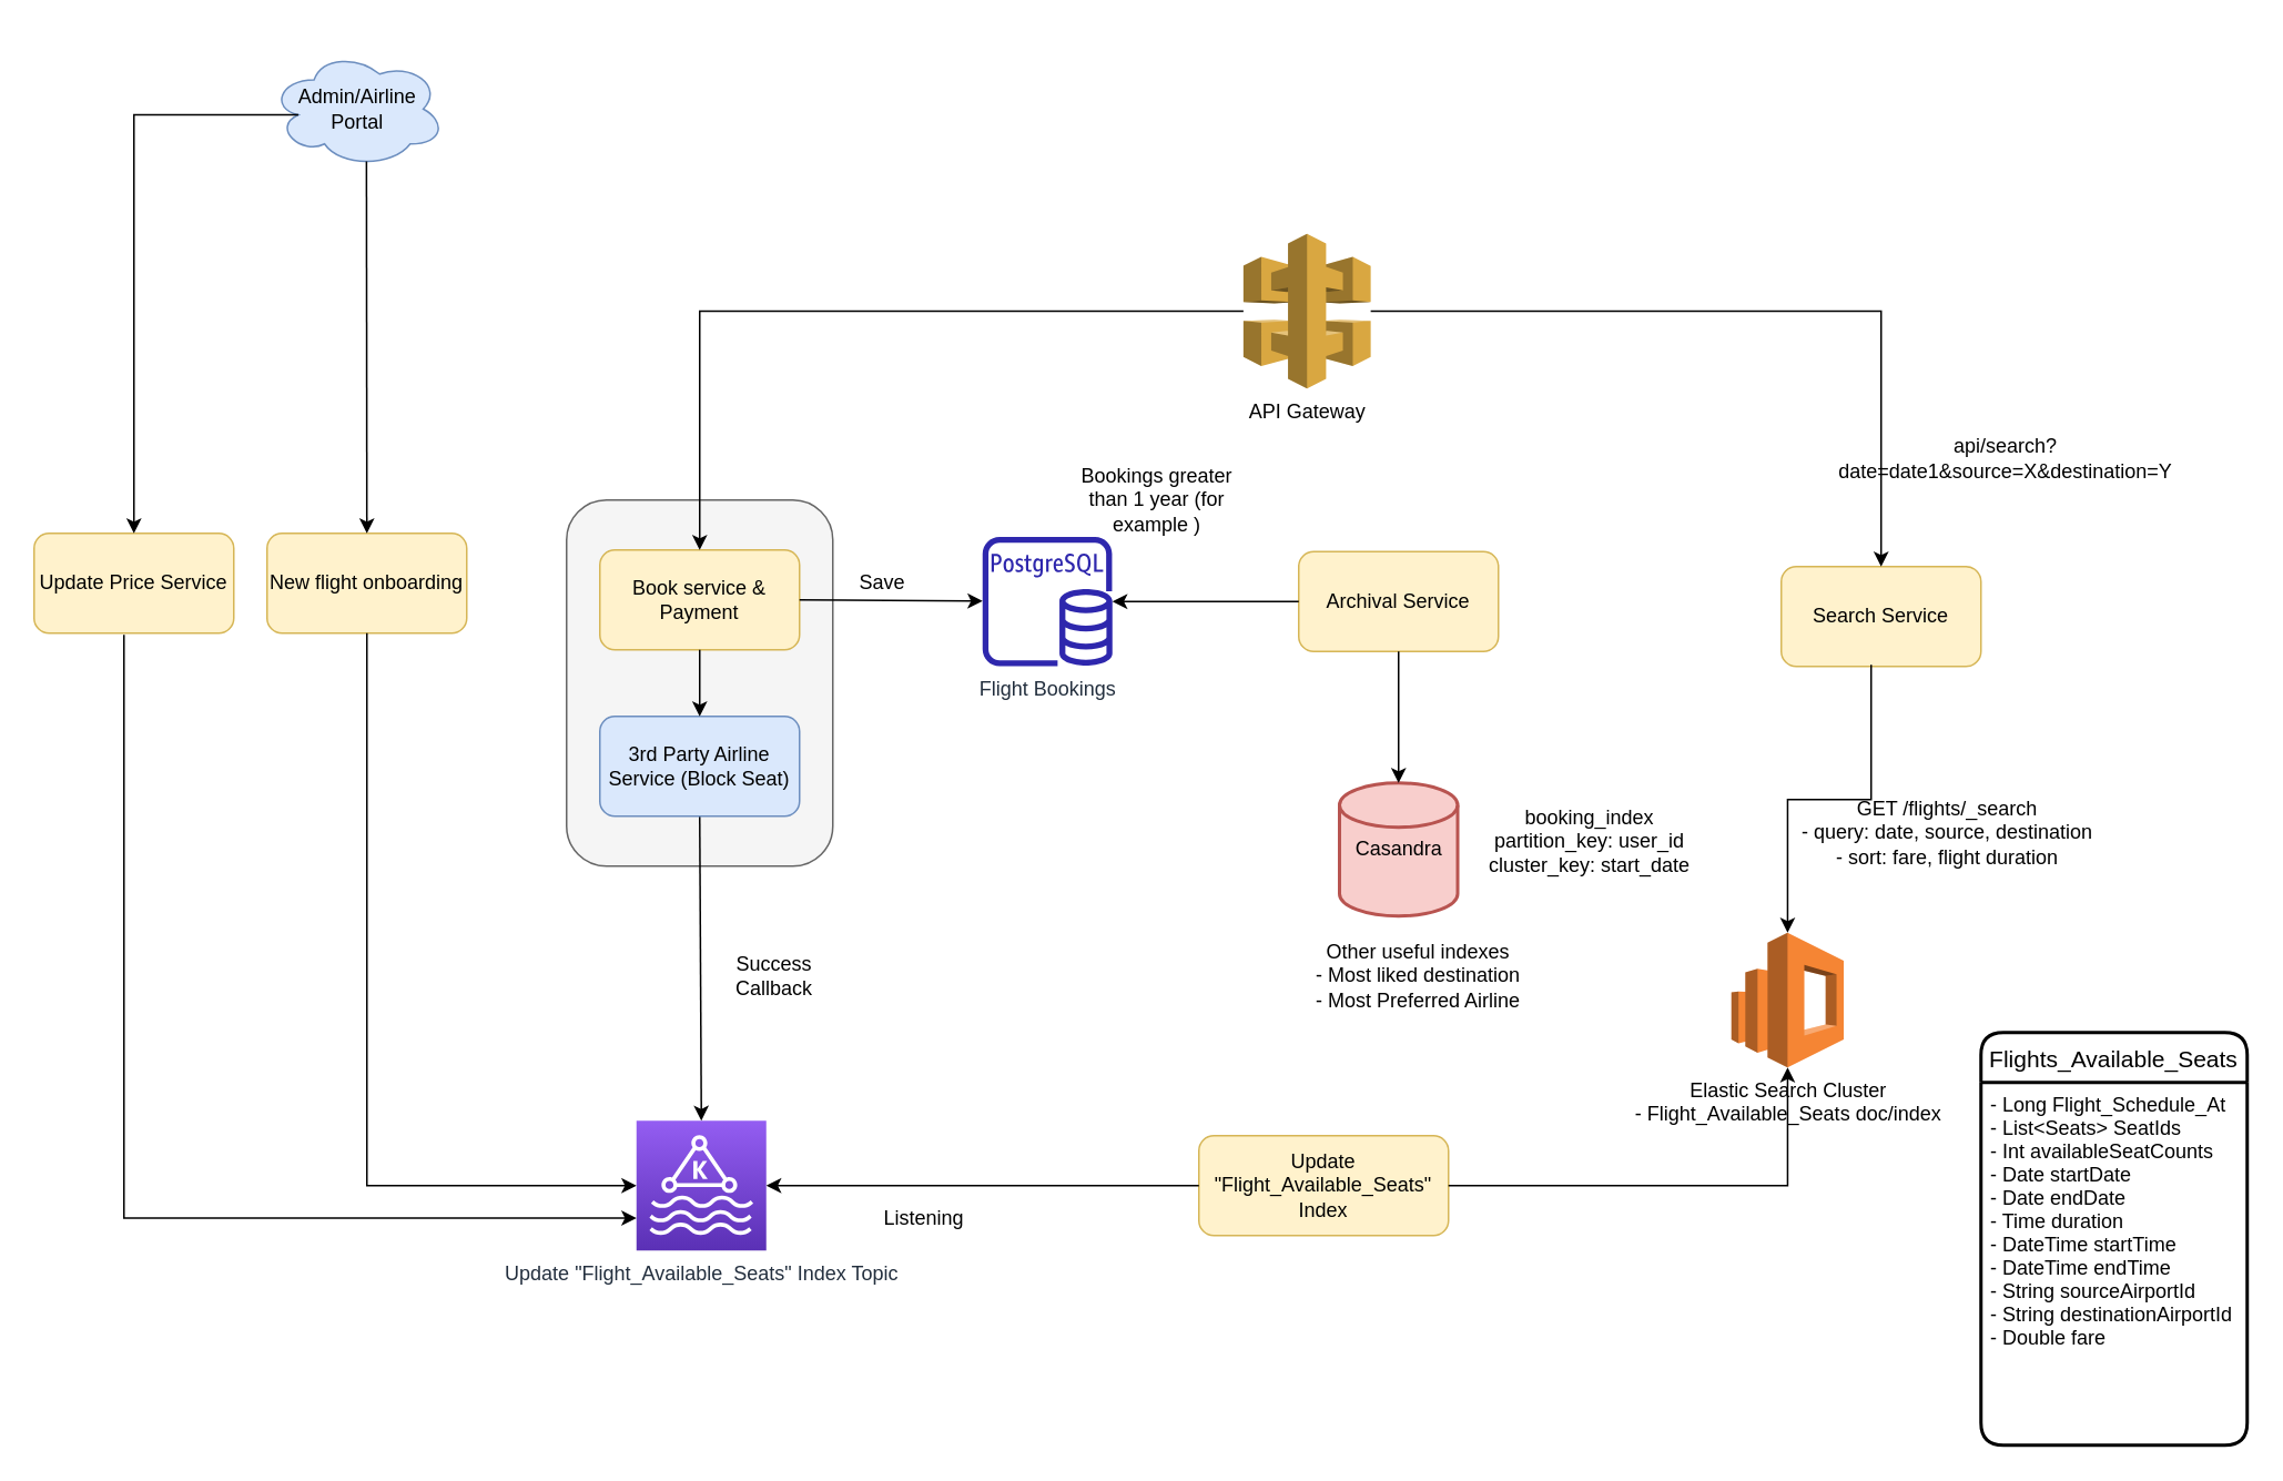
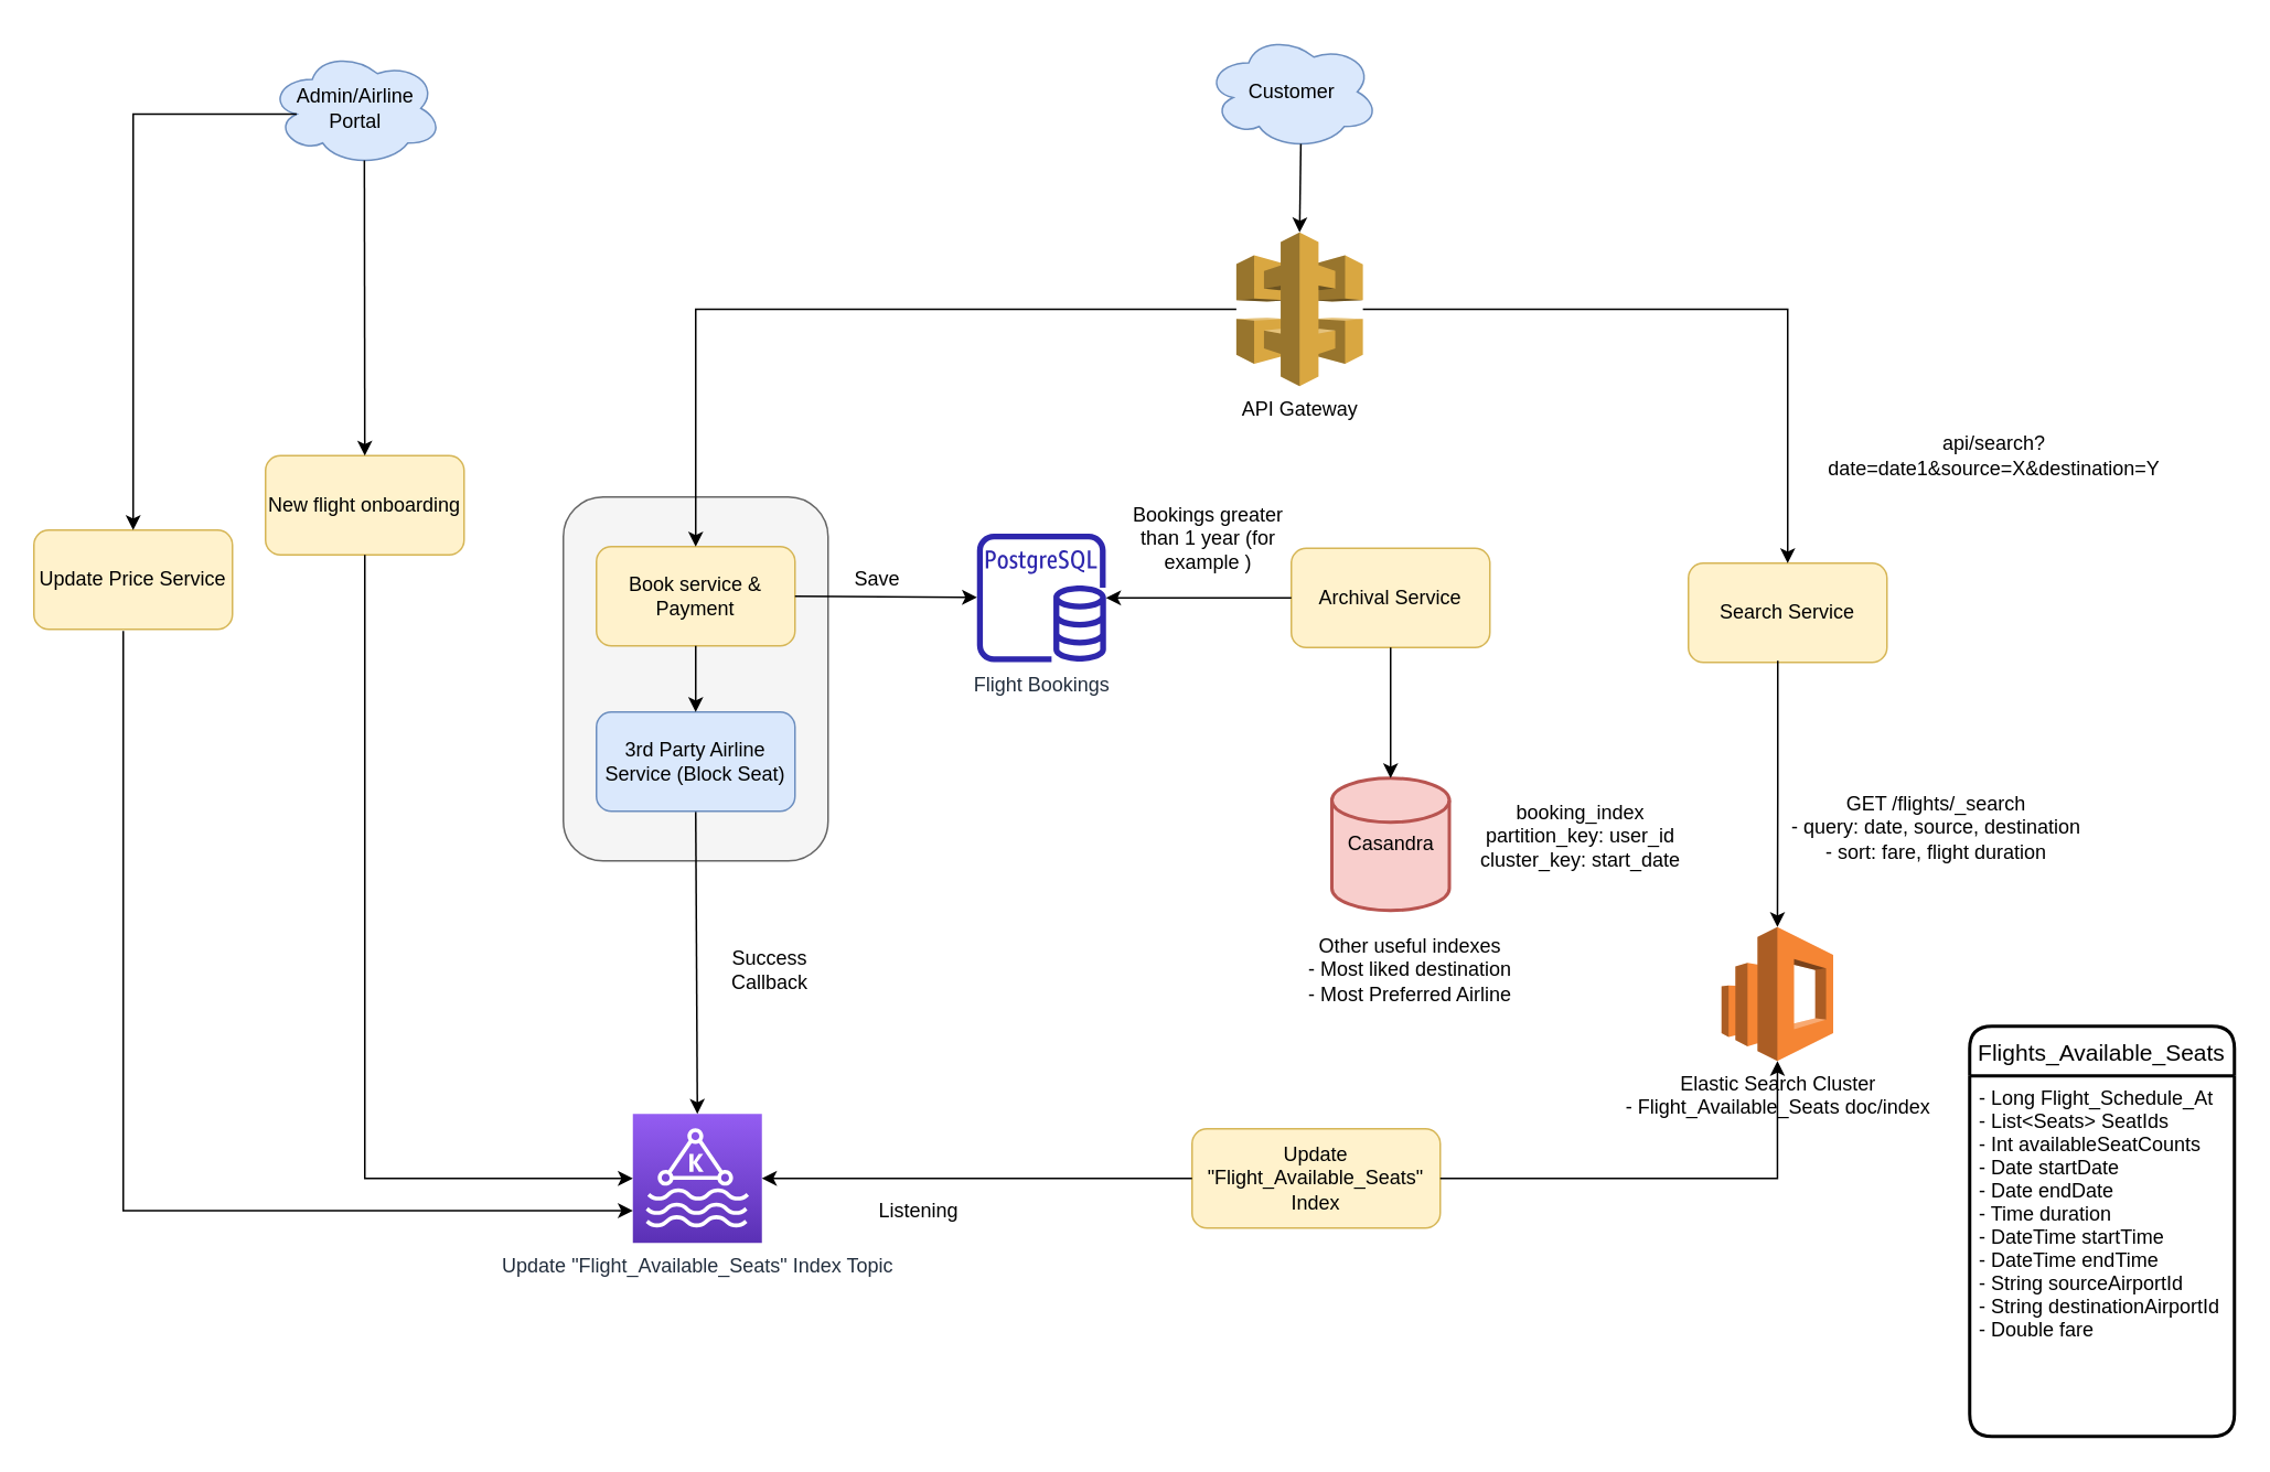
  <mxCell id="0" />
  <mxCell id="1" parent="0" />
  <mxCell id="2" value="" style="rounded=1;whiteSpace=wrap;html=1;fillColor=#f5f5f5;strokeColor=#666666;fontColor=#333333;" vertex="1" parent="1"><mxGeometry y="300" width="160" height="220" as="geometry" x="340" /></mxCell>
- <mxCell id="4" value="Search Service" style="rounded=1;whiteSpace=wrap;html=1;fillColor=#fff2cc;strokeColor=#d6b656;" parent="1" vertex="1"><mxGeometry x="1070" y="340" width="120" height="60" as="geometry" /></mxCell>
+ <mxCell id="3" value="Customer" style="ellipse;shape=cloud;whiteSpace=wrap;html=1;fillColor=#dae8fc;strokeColor=#6c8ebf;" parent="1" vertex="1"><mxGeometry x="728" y="20" width="105" height="70" as="geometry" /></mxCell>
+ <mxCell id="4" value="Search Service" style="rounded=1;whiteSpace=wrap;html=1;fillColor=#fff2cc;strokeColor=#d6b656;" parent="1" vertex="1"><mxGeometry x="1020" y="340" width="120" height="60" as="geometry" /></mxCell>
  <mxCell id="5" value="" style="endArrow=classic;html=1;rounded=0;entryX=0.5;entryY=0;entryDx=0;entryDy=0;edgeStyle=orthogonalEdgeStyle;" parent="1" source="25" target="4" edge="1"><mxGeometry width="50" height="50" relative="1" as="geometry"><mxPoint x="785" y="240" as="sourcePoint" /><mxPoint x="770" y="240" as="targetPoint" /></mxGeometry></mxCell>
  <mxCell id="6" value="&lt;div&gt;Elastic Search Cluster &lt;br&gt;&lt;/div&gt;&lt;div&gt;- Flight_Available_Seats doc/index&lt;br&gt;&lt;/div&gt;" style="outlineConnect=0;dashed=0;verticalLabelPosition=bottom;verticalAlign=top;align=center;html=1;shape=mxgraph.aws3.elasticsearch_service;fillColor=#F58534;gradientColor=none;" parent="1" vertex="1"><mxGeometry x="1040" y="560" width="67.5" height="81" as="geometry" /></mxCell>
+ <mxCell id="7" value="" style="endArrow=classic;html=1;rounded=0;exitX=0.55;exitY=0.95;exitDx=0;exitDy=0;exitPerimeter=0;entryX=0.5;entryY=0;entryDx=0;entryDy=0;entryPerimeter=0;" parent="1" source="3" target="25" edge="1"><mxGeometry width="50" height="50" relative="1" as="geometry"><mxPoint x="720" y="270" as="sourcePoint" /><mxPoint x="785" y="160" as="targetPoint" /></mxGeometry></mxCell>
  <mxCell id="8" value="" style="endArrow=classic;html=1;rounded=0;exitX=0.45;exitY=0.983;exitDx=0;exitDy=0;exitPerimeter=0;edgeStyle=orthogonalEdgeStyle;" parent="1" source="4" target="6" edge="1"><mxGeometry width="50" height="50" relative="1" as="geometry"><mxPoint x="830" y="390" as="sourcePoint" /><mxPoint x="842.857" y="500.259" as="targetPoint" /></mxGeometry></mxCell>
- <mxCell id="9" value="New flight onboarding" style="rounded=1;whiteSpace=wrap;html=1;fillColor=#fff2cc;strokeColor=#d6b656;" parent="1" vertex="1"><mxGeometry x="160" y="320" width="120" height="60" as="geometry" /></mxCell>
+ <mxCell id="9" value="New flight onboarding" style="rounded=1;whiteSpace=wrap;html=1;fillColor=#fff2cc;strokeColor=#d6b656;" parent="1" vertex="1"><mxGeometry x="160" y="275" width="120" height="60" as="geometry" /></mxCell>
  <mxCell id="10" value="Update &quot;Flight_Available_Seats&quot; Index Topic" style="sketch=0;points=[[0,0,0],[0.25,0,0],[0.5,0,0],[0.75,0,0],[1,0,0],[0,1,0],[0.25,1,0],[0.5,1,0],[0.75,1,0],[1,1,0],[0,0.25,0],[0,0.5,0],[0,0.75,0],[1,0.25,0],[1,0.5,0],[1,0.75,0]];outlineConnect=0;fontColor=#232F3E;gradientColor=#945DF2;gradientDirection=north;fillColor=#5A30B5;strokeColor=#ffffff;dashed=0;verticalLabelPosition=bottom;verticalAlign=top;align=center;html=1;fontSize=12;fontStyle=0;aspect=fixed;shape=mxgraph.aws4.resourceIcon;resIcon=mxgraph.aws4.managed_streaming_for_kafka;" parent="1" vertex="1"><mxGeometry x="382" y="673" width="78" height="78" as="geometry" /></mxCell>
  <mxCell id="11" value="" style="endArrow=classic;html=1;rounded=0;exitX=0.5;exitY=1;exitDx=0;exitDy=0;entryX=0;entryY=0.5;entryDx=0;entryDy=0;entryPerimeter=0;edgeStyle=orthogonalEdgeStyle;" parent="1" source="9" target="10" edge="1"><mxGeometry width="50" height="50" relative="1" as="geometry"><mxPoint x="560" y="630" as="sourcePoint" /><mxPoint x="610" y="580" as="targetPoint" /></mxGeometry></mxCell>
  <mxCell id="12" value="Update &quot;Flight_Available_Seats&quot; Index" style="rounded=1;whiteSpace=wrap;html=1;fillColor=#fff2cc;strokeColor=#d6b656;" parent="1" vertex="1"><mxGeometry x="720" y="682" width="150" height="60" as="geometry" /></mxCell>
  <mxCell id="13" value="" style="endArrow=classic;html=1;rounded=0;exitX=0;exitY=0.5;exitDx=0;exitDy=0;entryX=1;entryY=0.5;entryDx=0;entryDy=0;entryPerimeter=0;" parent="1" source="12" target="10" edge="1"><mxGeometry width="50" height="50" relative="1" as="geometry"><mxPoint x="630" y="800" as="sourcePoint" /><mxPoint x="680" y="750" as="targetPoint" /></mxGeometry></mxCell>
  <mxCell id="14" value="Listening" style="text;html=1;strokeColor=none;fillColor=none;align=center;verticalAlign=middle;whiteSpace=wrap;rounded=0;" parent="1" vertex="1"><mxGeometry x="525" y="717" width="60" height="30" as="geometry" /></mxCell>
  <mxCell id="15" value="" style="endArrow=classic;html=1;rounded=0;exitX=1;exitY=0.5;exitDx=0;exitDy=0;edgeStyle=orthogonalEdgeStyle;" parent="1" source="12" target="6" edge="1"><mxGeometry width="50" height="50" relative="1" as="geometry"><mxPoint x="630" y="790" as="sourcePoint" /><mxPoint x="680" y="740" as="targetPoint" /></mxGeometry></mxCell>
  <mxCell id="16" value="api/search?date=date1&amp;amp;source=X&amp;amp;destination=Y" style="text;html=1;strokeColor=none;fillColor=none;align=center;verticalAlign=middle;whiteSpace=wrap;rounded=0;" parent="1" vertex="1"><mxGeometry x="1090" y="260" width="230" height="30" as="geometry" /></mxCell>
  <mxCell id="17" value="Book service &amp;amp; Payment" style="rounded=1;whiteSpace=wrap;html=1;fillColor=#fff2cc;strokeColor=#d6b656;" parent="1" vertex="1"><mxGeometry x="360" y="330" width="120" height="60" as="geometry" /></mxCell>
  <mxCell id="18" value="" style="endArrow=classic;html=1;rounded=0;entryX=0.5;entryY=0;entryDx=0;entryDy=0;entryPerimeter=0;exitX=0.5;exitY=1;exitDx=0;exitDy=0;" parent="1" source="29" target="10" edge="1"><mxGeometry width="50" height="50" relative="1" as="geometry"><mxPoint x="410" y="500" as="sourcePoint" /><mxPoint x="490" y="520" as="targetPoint" /></mxGeometry></mxCell>
  <mxCell id="19" value="" style="endArrow=classic;html=1;rounded=0;entryX=0.5;entryY=0;entryDx=0;entryDy=0;edgeStyle=orthogonalEdgeStyle;" parent="1" source="25" target="17" edge="1"><mxGeometry width="50" height="50" relative="1" as="geometry"><mxPoint x="730" y="200" as="sourcePoint" /><mxPoint x="490" y="230" as="targetPoint" /></mxGeometry></mxCell>
  <mxCell id="20" value="Admin/Airline Portal" style="ellipse;shape=cloud;whiteSpace=wrap;html=1;fillColor=#dae8fc;strokeColor=#6c8ebf;" parent="1" vertex="1"><mxGeometry x="162" y="30" width="105" height="70" as="geometry" /></mxCell>
  <mxCell id="21" value="" style="endArrow=classic;html=1;rounded=0;exitX=0.55;exitY=0.95;exitDx=0;exitDy=0;exitPerimeter=0;entryX=0.5;entryY=0;entryDx=0;entryDy=0;" parent="1" source="20" target="9" edge="1"><mxGeometry width="50" height="50" relative="1" as="geometry"><mxPoint x="480" y="260" as="sourcePoint" /><mxPoint x="530" y="210" as="targetPoint" /></mxGeometry></mxCell>
  <mxCell id="22" value="Update Price Service" style="rounded=1;whiteSpace=wrap;html=1;fillColor=#fff2cc;strokeColor=#d6b656;" parent="1" vertex="1"><mxGeometry x="20" y="320" width="120" height="60" as="geometry" /></mxCell>
  <mxCell id="23" value="" style="endArrow=classic;html=1;rounded=0;exitX=0.16;exitY=0.55;exitDx=0;exitDy=0;exitPerimeter=0;entryX=0.5;entryY=0;entryDx=0;entryDy=0;edgeStyle=orthogonalEdgeStyle;" parent="1" source="20" target="22" edge="1"><mxGeometry width="50" height="50" relative="1" as="geometry"><mxPoint x="229.75" y="106.5" as="sourcePoint" /><mxPoint x="230" y="330" as="targetPoint" /></mxGeometry></mxCell>
  <mxCell id="24" value="" style="endArrow=classic;html=1;rounded=0;exitX=0.45;exitY=1.017;exitDx=0;exitDy=0;exitPerimeter=0;entryX=0;entryY=0.75;entryDx=0;entryDy=0;entryPerimeter=0;edgeStyle=orthogonalEdgeStyle;" parent="1" source="22" target="10" edge="1"><mxGeometry width="50" height="50" relative="1" as="geometry"><mxPoint x="380" y="550" as="sourcePoint" /><mxPoint x="430" y="500" as="targetPoint" /></mxGeometry></mxCell>
  <mxCell id="25" value="API Gateway" style="outlineConnect=0;dashed=0;verticalLabelPosition=bottom;verticalAlign=top;align=center;html=1;shape=mxgraph.aws3.api_gateway;fillColor=#D9A741;gradientColor=none;" vertex="1" parent="1"><mxGeometry x="746.75" y="140" width="76.5" height="93" as="geometry" /></mxCell>
  <mxCell id="26" value="&lt;div&gt;GET /flights/_search&lt;/div&gt;&lt;div&gt;- query: date, source, destination&lt;/div&gt;&lt;div&gt;- sort: fare, flight duration&lt;br&gt;&lt;/div&gt;" style="text;html=1;strokeColor=none;fillColor=none;align=center;verticalAlign=middle;whiteSpace=wrap;rounded=0;" vertex="1" parent="1"><mxGeometry x="1070" y="480" width="200" height="40" as="geometry" /></mxCell>
  <mxCell id="27" value="Flights_Available_Seats" style="swimlane;childLayout=stackLayout;horizontal=1;startSize=30;horizontalStack=0;rounded=1;fontSize=14;fontStyle=0;strokeWidth=2;resizeParent=0;resizeLast=1;shadow=0;dashed=0;align=center;" vertex="1" parent="1"><mxGeometry x="1190" y="620" width="160" height="248" as="geometry"><mxRectangle x="483.25" y="642" width="190" height="30" as="alternateBounds" /></mxGeometry></mxCell>
  <mxCell id="28" value="- Long Flight_Schedule_At&#10;- List&lt;Seats&gt; SeatIds&#10;- Int availableSeatCounts&#10;- Date startDate&#10;- Date endDate&#10;- Time duration&#10;- DateTime startTime&#10;- DateTime endTime&#10;- String sourceAirportId&#10;- String destinationAirportId&#10;- Double fare" style="align=left;strokeColor=none;fillColor=none;spacingLeft=4;fontSize=12;verticalAlign=top;resizable=0;rotatable=0;part=1;" vertex="1" parent="27"><mxGeometry y="30" width="160" height="218" as="geometry" /></mxCell>
  <mxCell id="29" value="3rd Party Airline Service (Block Seat)" style="rounded=1;whiteSpace=wrap;html=1;fillColor=#dae8fc;strokeColor=#6c8ebf;" vertex="1" parent="1"><mxGeometry x="360" y="430" width="120" height="60" as="geometry" /></mxCell>
  <mxCell id="30" value="" style="endArrow=classic;html=1;rounded=0;exitX=0.5;exitY=1;exitDx=0;exitDy=0;entryX=0.5;entryY=0;entryDx=0;entryDy=0;" edge="1" parent="1" source="17" target="29"><mxGeometry width="50" height="50" relative="1" as="geometry"><mxPoint x="310" y="430" as="sourcePoint" /><mxPoint x="360" y="380" as="targetPoint" /></mxGeometry></mxCell>
  <mxCell id="31" value="Success Callback" style="text;html=1;strokeColor=none;fillColor=none;align=center;verticalAlign=middle;whiteSpace=wrap;rounded=0;" vertex="1" parent="1"><mxGeometry x="420" y="571" width="90" height="30" as="geometry" /></mxCell>
  <mxCell id="32" value="Flight Bookings" style="sketch=0;outlineConnect=0;fontColor=#232F3E;gradientColor=none;fillColor=#2E27AD;strokeColor=none;dashed=0;verticalLabelPosition=bottom;verticalAlign=top;align=center;html=1;fontSize=12;fontStyle=0;aspect=fixed;pointerEvents=1;shape=mxgraph.aws4.rds_postgresql_instance;" vertex="1" parent="1"><mxGeometry x="590" y="322" width="78" height="78" as="geometry" /></mxCell>
  <mxCell id="33" value="" style="endArrow=classic;html=1;rounded=0;exitX=1;exitY=0.5;exitDx=0;exitDy=0;" edge="1" parent="1" source="17" target="32"><mxGeometry width="50" height="50" relative="1" as="geometry"><mxPoint x="310" y="520" as="sourcePoint" /><mxPoint x="360" y="470" as="targetPoint" /></mxGeometry></mxCell>
  <mxCell id="34" value="Save" style="text;html=1;strokeColor=none;fillColor=none;align=center;verticalAlign=middle;whiteSpace=wrap;rounded=0;" vertex="1" parent="1"><mxGeometry x="500" y="335" width="60" height="30" as="geometry" /></mxCell>
  <mxCell id="35" value="Casandra" style="strokeWidth=2;html=1;shape=mxgraph.flowchart.database;whiteSpace=wrap;fillColor=#f8cecc;strokeColor=#b85450;" vertex="1" parent="1"><mxGeometry x="804.5" y="470" width="71" height="80" as="geometry" /></mxCell>
  <mxCell id="36" value="Archival Service" style="rounded=1;whiteSpace=wrap;html=1;fillColor=#fff2cc;strokeColor=#d6b656;" vertex="1" parent="1"><mxGeometry x="780" y="331" width="120" height="60" as="geometry" /></mxCell>
  <mxCell id="37" value="" style="endArrow=classic;html=1;rounded=0;exitX=0;exitY=0.5;exitDx=0;exitDy=0;" edge="1" parent="1" source="36" target="32"><mxGeometry width="50" height="50" relative="1" as="geometry"><mxPoint x="840" y="580" as="sourcePoint" /><mxPoint x="890" y="530" as="targetPoint" /></mxGeometry></mxCell>
  <mxCell id="38" value="&lt;div&gt;booking_index&lt;/div&gt;&lt;div&gt;partition_key: user_id&lt;/div&gt;&lt;div&gt;cluster_key: start_date&lt;br&gt;&lt;/div&gt;" style="text;html=1;strokeColor=none;fillColor=none;align=center;verticalAlign=middle;whiteSpace=wrap;rounded=0;" vertex="1" parent="1"><mxGeometry x="890" y="490" width="130" height="30" as="geometry" /></mxCell>
  <mxCell id="39" value="" style="endArrow=classic;html=1;rounded=0;exitX=0.5;exitY=1;exitDx=0;exitDy=0;entryX=0.5;entryY=0;entryDx=0;entryDy=0;entryPerimeter=0;" edge="1" parent="1" source="36" target="35"><mxGeometry width="50" height="50" relative="1" as="geometry"><mxPoint x="670" y="580" as="sourcePoint" /><mxPoint x="720" y="530" as="targetPoint" /></mxGeometry></mxCell>
- <mxCell id="40" value="Bookings greater than 1 year (for example )" style="text;html=1;strokeColor=none;fillColor=none;align=center;verticalAlign=middle;whiteSpace=wrap;rounded=0;" vertex="1" parent="1"><mxGeometry x="645" y="285" width="100" height="30" as="geometry" /></mxCell>
+ <mxCell id="40" value="Bookings greater than 1 year (for example )" style="text;html=1;strokeColor=none;fillColor=none;align=center;verticalAlign=middle;whiteSpace=wrap;rounded=0;" vertex="1" parent="1"><mxGeometry x="680" y="310" width="100" height="30" as="geometry" /></mxCell>
  <mxCell id="41" value="&lt;div&gt;Other useful indexes&lt;/div&gt;&lt;div&gt;- Most liked destination&lt;/div&gt;&lt;div&gt;- Most Preferred Airline&lt;br&gt;&lt;/div&gt;" style="text;html=1;strokeColor=none;fillColor=none;align=center;verticalAlign=middle;whiteSpace=wrap;rounded=0;" vertex="1" parent="1"><mxGeometry x="746.75" y="571" width="210" height="30" as="geometry" /></mxCell>
